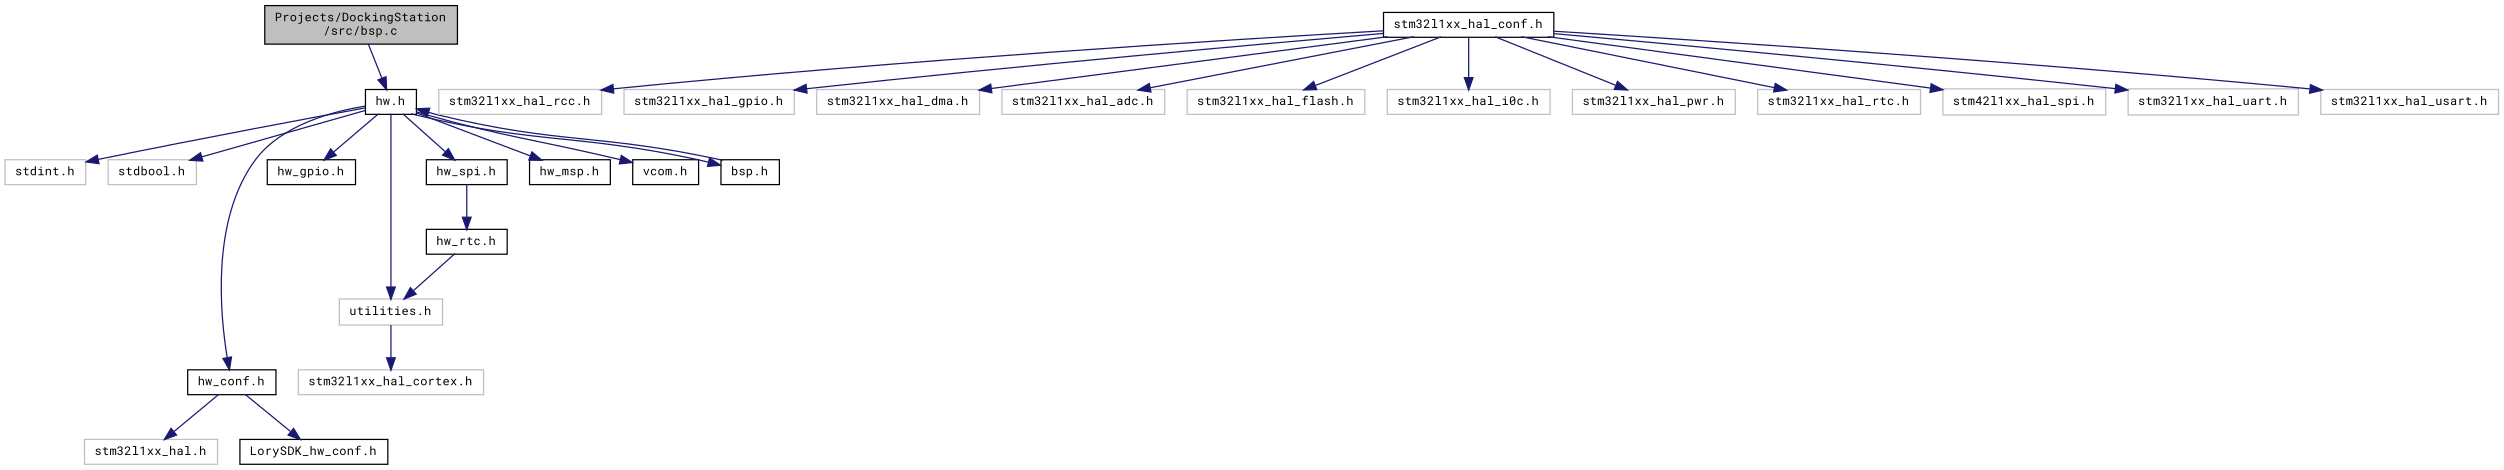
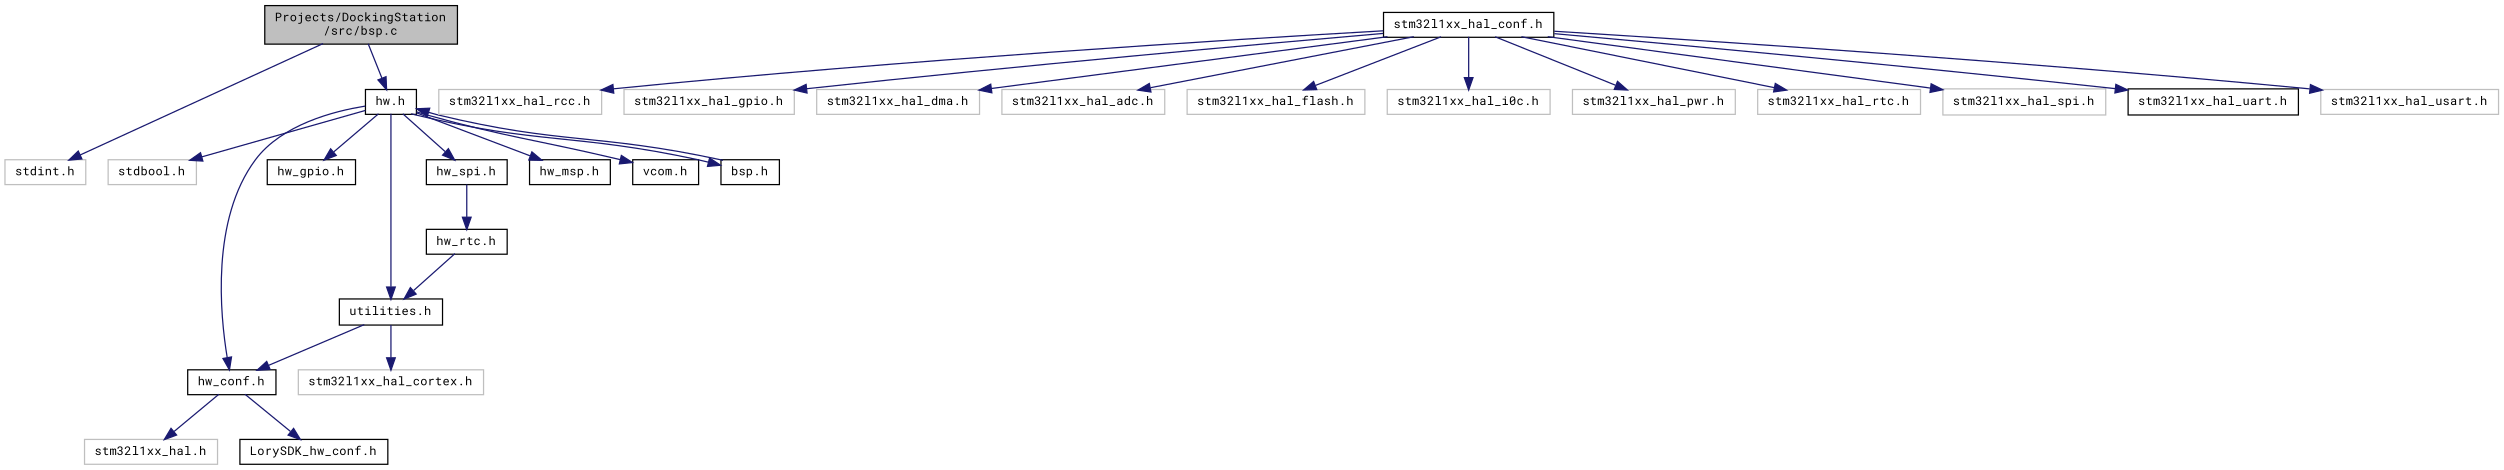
  digraph {
    fontname="Roboto Mono"
    node [color=grey75 fillcolor=white fontname="Roboto Mono" fontsize=10 shape=record style=filled]
    edge [color=midnightblue fontname="Roboto Mono" fontsize=10 labelfontname=Helvetica labelfontsize=10 style=solid]
    n1 [color=black fillcolor=grey75 fontcolor=black height=0.2 label="Projects/DockingStation\l/src/bsp.c" width=0.4]
    n2 [color=black height=0.2 label="hw.h" width=0.4]
    n3 [height=0.2 label="stdbool.h" width=0.4]
    n4 [height=0.2 label="stdint.h" width=0.4]
    n5 [color=black height=0.2 label="hw_conf.h" width=0.4]
    n6 [color=black height=0.2 label="hw_gpio.h" width=0.4]
-   n7 [height=0.2 label="utilities.h" width=0.4]
+   n7 [color=black height=0.2 label="utilities.h" width=0.4]
    n8 [color=black height=0.2 label="hw_spi.h" width=0.4]
    n9 [color=black height=0.2 label="hw_msp.h" width=0.4]
    n10 [color=black height=0.2 label="vcom.h" width=0.4]
    n11 [color=black height=0.2 label="bsp.h" width=0.4]
    n12 [height=0.2 label="stm32l1xx_hal.h" width=0.4]
    n13 [color=black height=0.2 label="LorySDK_hw_conf.h" width=0.4]
    n14 [color=black height=0.2 label="hw_rtc.h" width=0.4]
    n15 [height=0.2 label="stm32l1xx_hal_cortex.h" width=0.4]
    n16 [color=black height=0.2 label="stm32l1xx_hal_conf.h" width=0.4]
    n17 [height=0.2 label="stm32l1xx_hal_rcc.h" width=0.4]
    n18 [height=0.2 label="stm32l1xx_hal_gpio.h" width=0.4]
    n19 [height=0.2 label="stm32l1xx_hal_dma.h" width=0.4]
    n20 [height=0.2 label="stm32l1xx_hal_adc.h" width=0.4]
    n21 [height=0.2 label="stm32l1xx_hal_flash.h" width=0.4]
    n22 [height=0.2 label="stm32l1xx_hal_i0c.h" width=0.4]
    n23 [height=0.2 label="stm32l1xx_hal_pwr.h" width=0.4]
    n24 [height=0.2 label="stm32l1xx_hal_rtc.h" width=0.4]
-   n25 [height=0.2 label="stm42l1xx_hal_spi.h" width=0.4]
-   n26 [height=0.2 label="stm32l1xx_hal_uart.h" width=0.4]
+   n25 [height=0.2 label="stm32l1xx_hal_spi.h" width=0.4]
+   n26 [color=black height=0.2 label="stm32l1xx_hal_uart.h" width=0.4]
    n27 [height=0.2 label="stm32l1xx_hal_usart.h" width=0.4]
    n1 -> n2
    n2 -> n3
-   n2 -> n4
+   n1 -> n4
    n2 -> n5
    n2 -> n6
    n2 -> n7
    n2 -> n8
    n2 -> n9
    n2 -> n10
    n2 -> n11
    n5 -> n12
    n5 -> n13
+   n7 -> n5
    n7 -> n15
    n8 -> n14
    n11 -> n2
    n14 -> n7
    n16 -> n17
    n16 -> n18
    n16 -> n19
    n16 -> n20
    n16 -> n21
    n16 -> n22
    n16 -> n23
    n16 -> n24
    n16 -> n25
    n16 -> n26
    n16 -> n27
  }
